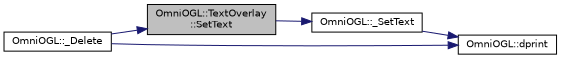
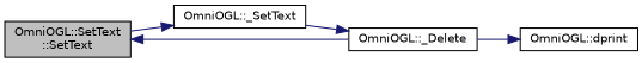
  digraph {
    rankdir=LR
    node [color=black fillcolor=white fontname=Helvetica fontsize=10 shape=record style=filled]
    edge [color=midnightblue fontname=Helvetica fontsize=10 labelfontname=Helvetica labelfontsize=10 style=solid]
-   n1 [fillcolor=grey75 fontcolor=black height=0.2 label="OmniOGL::TextOverlay\l::SetText" width=0.4]
+   n1 [fillcolor=grey75 fontcolor=black height=0.2 label="OmniOGL::SetText\l::SetText" width=0.4]
    n2 [height=0.2 label="OmniOGL::_SetText" width=0.4]
    n3 [height=0.2 label="OmniOGL::dprint" width=0.4]
    n4 [height=0.2 label="OmniOGL::_Delete" width=0.4]
    n1 -> n2
-   n2 -> n3
+   n2 -> n4
    n4 -> n1
    n4 -> n3
  }
